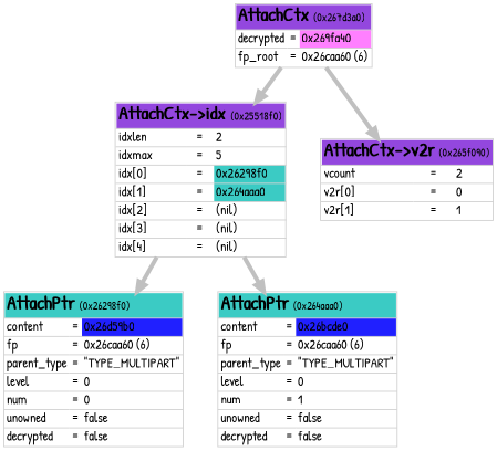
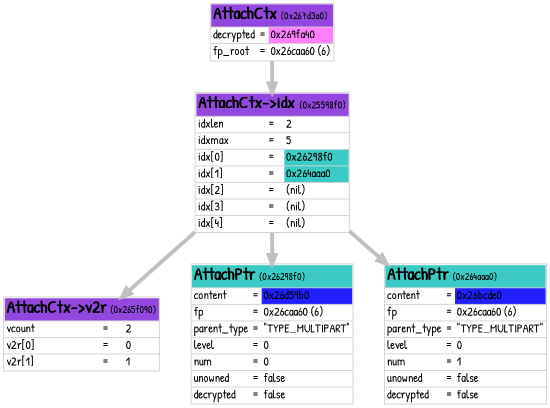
  digraph {
    fontname="Patrick Hand"
    nodesep=0.5
    rankdir=TB
    ranksep=0.5
    node [fontname="Patrick Hand" shape=plain]
    edge [arrowsize=1.0 color="#c0c0c0" fontname="Patrick Hand" penwidth=4.5]
    n1 [label=<<table cellspacing="0" border="1" rows="*" color="#d0d0d0"> 		<tr> 			<td border="0" align="left" bgcolor="#9347de" port="top" colspan="3"><font color="#000000" point-size="20"><b>AttachCtx</b></font> <font point-size="12">(0x267d3a0)</font></td> 		</tr> 		<tr> 			<td border="0" align="left">decrypted</td> 			<td border="0">=</td> 			<td border="0" align="left" bgcolor="#ff80ff">0x269fa40</td> 		</tr> 		<tr> 			<td border="0" align="left">fp_root</td> 			<td border="0">=</td> 			<td border="0" align="left">0x26caa60 (6)</td> 		</tr> 		</table>>]
-   n2 [label=<<table cellspacing="0" border="1" rows="*" color="#d0d0d0"> 		<tr> 			<td border="0" align="left" bgcolor="#9347de" port="top" colspan="3"><font color="#000000" point-size="20"><b>AttachCtx-&gt;idx</b></font> <font point-size="12">(0x25518f0)</font></td> 		</tr> 		<tr> 			<td border="0" align="left">idxlen</td> 			<td border="0">=</td> 			<td border="0" align="left">2</td> 		</tr> 		<tr> 			<td border="0" align="left">idxmax</td> 			<td border="0">=</td> 			<td border="0" align="left">5</td> 		</tr> 		<tr> 			<td border="0" align="left">idx[0]</td> 			<td border="0">=</td> 			<td border="0" align="left" bgcolor="#3bcbc4">0x26298f0</td> 		</tr> 		<tr> 			<td border="0" align="left">idx[1]</td> 			<td border="0">=</td> 			<td border="0" align="left" bgcolor="#3bcbc4">0x264aaa0</td> 		</tr> 		<tr> 			<td border="0" align="left">idx[2]</td> 			<td border="0">=</td> 			<td border="0" align="left">(nil)</td> 		</tr> 		<tr> 			<td border="0" align="left">idx[3]</td> 			<td border="0">=</td> 			<td border="0" align="left">(nil)</td> 		</tr> 		<tr> 			<td border="0" align="left">idx[4]</td> 			<td border="0">=</td> 			<td border="0" align="left">(nil)</td> 		</tr> 		</table>>]
+   n2 [label=<<table cellspacing="0" border="1" rows="*" color="#d0d0d0"> 		<tr> 			<td border="0" align="left" bgcolor="#9347de" port="top" colspan="3"><font color="#000000" point-size="20"><b>AttachCtx-&gt;idx</b></font> <font point-size="12">(0x25598f0)</font></td> 		</tr> 		<tr> 			<td border="0" align="left">idxlen</td> 			<td border="0">=</td> 			<td border="0" align="left">2</td> 		</tr> 		<tr> 			<td border="0" align="left">idxmax</td> 			<td border="0">=</td> 			<td border="0" align="left">5</td> 		</tr> 		<tr> 			<td border="0" align="left">idx[0]</td> 			<td border="0">=</td> 			<td border="0" align="left" bgcolor="#3bcbc4">0x26298f0</td> 		</tr> 		<tr> 			<td border="0" align="left">idx[1]</td> 			<td border="0">=</td> 			<td border="0" align="left" bgcolor="#3bcbc4">0x264aaa0</td> 		</tr> 		<tr> 			<td border="0" align="left">idx[2]</td> 			<td border="0">=</td> 			<td border="0" align="left">(nil)</td> 		</tr> 		<tr> 			<td border="0" align="left">idx[3]</td> 			<td border="0">=</td> 			<td border="0" align="left">(nil)</td> 		</tr> 		<tr> 			<td border="0" align="left">idx[4]</td> 			<td border="0">=</td> 			<td border="0" align="left">(nil)</td> 		</tr> 		</table>>]
    n3 [label=<<table cellspacing="0" border="1" rows="*" color="#d0d0d0"> 		<tr> 			<td border="0" align="left" bgcolor="#9347de" port="top" colspan="3"><font color="#000000" point-size="20"><b>AttachCtx-&gt;v2r</b></font> <font point-size="12">(0x265f090)</font></td> 		</tr> 		<tr> 			<td border="0" align="left">vcount</td> 			<td border="0">=</td> 			<td border="0" align="left">2</td> 		</tr> 		<tr> 			<td border="0" align="left">v2r[0]</td> 			<td border="0">=</td> 			<td border="0" align="left">0</td> 		</tr> 		<tr> 			<td border="0" align="left">v2r[1]</td> 			<td border="0">=</td> 			<td border="0" align="left">1</td> 		</tr> 		</table>>]
    n4 [label=<<table cellspacing="0" border="1" rows="*" color="#d0d0d0"> 		<tr> 			<td border="0" align="left" bgcolor="#3bcbc4" port="top" colspan="3"><font color="#000000" point-size="20"><b>AttachPtr</b></font> <font point-size="12">(0x26298f0)</font></td> 		</tr> 		<tr> 			<td border="0" align="left">content</td> 			<td border="0">=</td> 			<td border="0" align="left" bgcolor="#2020ff">0x26d59b0</td> 		</tr> 		<tr> 			<td border="0" align="left">fp</td> 			<td border="0">=</td> 			<td border="0" align="left">0x26caa60 (6)</td> 		</tr> 		<tr> 			<td border="0" align="left">parent_type</td> 			<td border="0">=</td> 			<td border="0" align="left">"TYPE_MULTIPART"</td> 		</tr> 		<tr> 			<td border="0" align="left">level</td> 			<td border="0">=</td> 			<td border="0" align="left">0</td> 		</tr> 		<tr> 			<td border="0" align="left">num</td> 			<td border="0">=</td> 			<td border="0" align="left">0</td> 		</tr> 		<tr> 			<td border="0" align="left">unowned</td> 			<td border="0">=</td> 			<td border="0" align="left">false</td> 		</tr> 		<tr> 			<td border="0" align="left">decrypted</td> 			<td border="0">=</td> 			<td border="0" align="left">false</td> 		</tr> 		</table>>]
    n5 [label=<<table cellspacing="0" border="1" rows="*" color="#d0d0d0"> 		<tr> 			<td border="0" align="left" bgcolor="#3bcbc4" port="top" colspan="3"><font color="#000000" point-size="20"><b>AttachPtr</b></font> <font point-size="12">(0x264aaa0)</font></td> 		</tr> 		<tr> 			<td border="0" align="left">content</td> 			<td border="0">=</td> 			<td border="0" align="left" bgcolor="#2020ff">0x26bcde0</td> 		</tr> 		<tr> 			<td border="0" align="left">fp</td> 			<td border="0">=</td> 			<td border="0" align="left">0x26caa60 (6)</td> 		</tr> 		<tr> 			<td border="0" align="left">parent_type</td> 			<td border="0">=</td> 			<td border="0" align="left">"TYPE_MULTIPART"</td> 		</tr> 		<tr> 			<td border="0" align="left">level</td> 			<td border="0">=</td> 			<td border="0" align="left">0</td> 		</tr> 		<tr> 			<td border="0" align="left">num</td> 			<td border="0">=</td> 			<td border="0" align="left">1</td> 		</tr> 		<tr> 			<td border="0" align="left">unowned</td> 			<td border="0">=</td> 			<td border="0" align="left">false</td> 		</tr> 		<tr> 			<td border="0" align="left">decrypted</td> 			<td border="0">=</td> 			<td border="0" align="left">false</td> 		</tr> 		</table>>]
    n1 -> n2
-   n1 -> n3
+   n2 -> n3
    n2 -> n4
    n2 -> n5
  }
